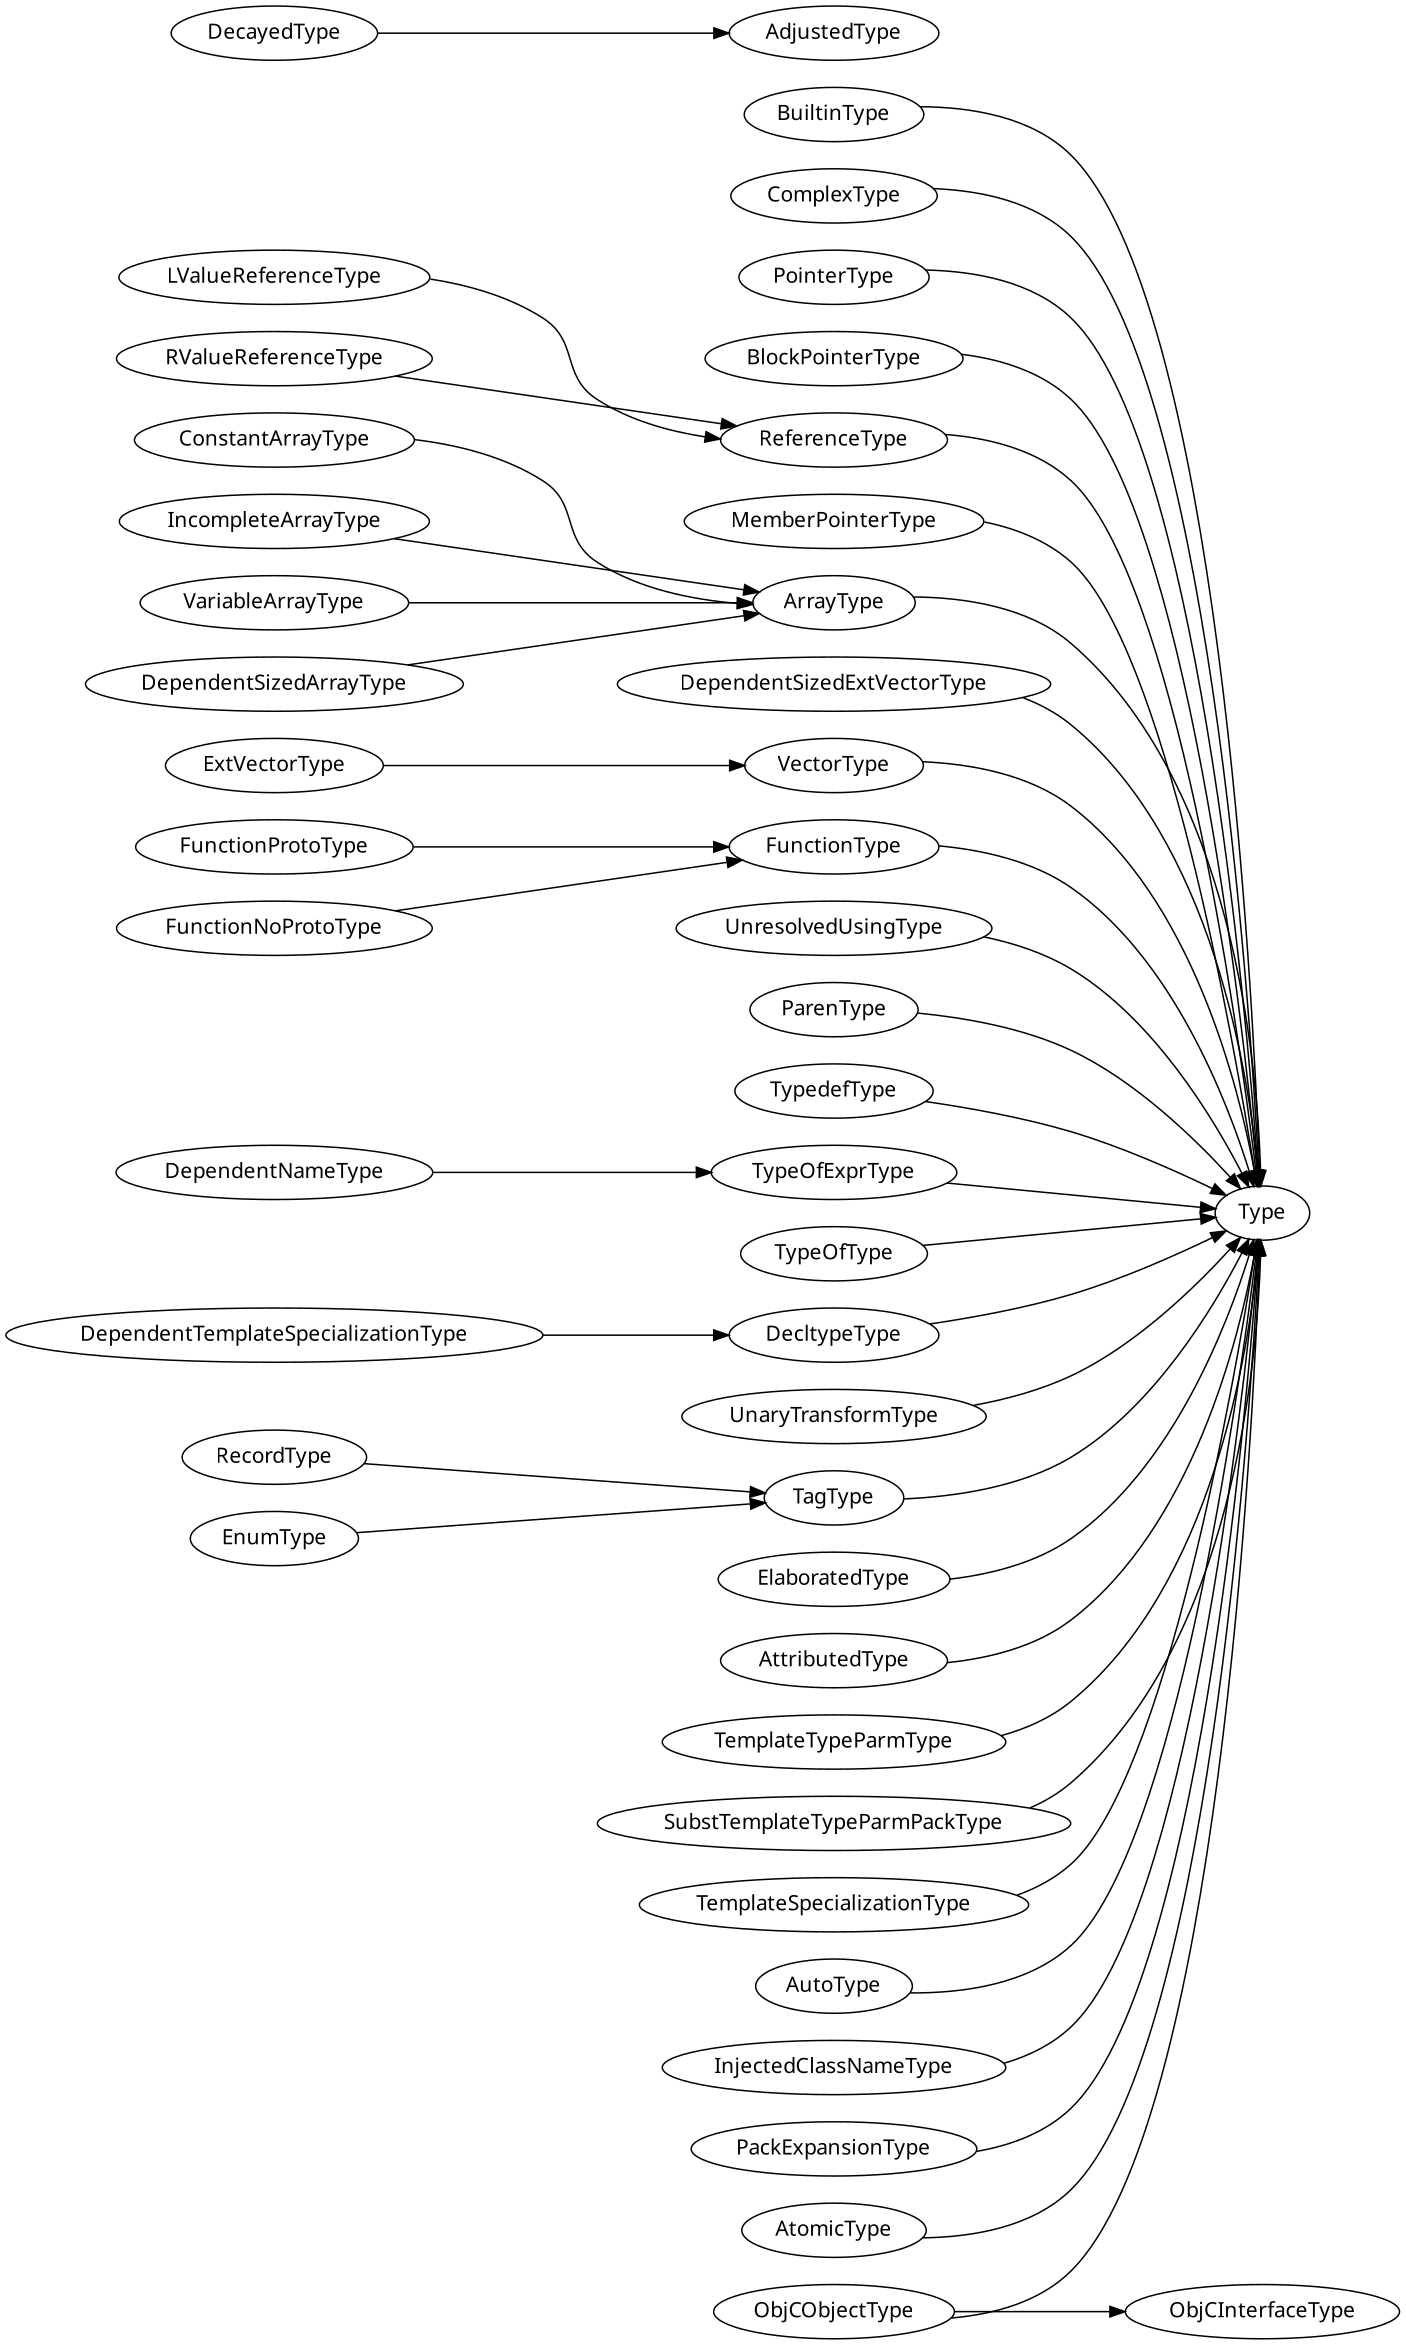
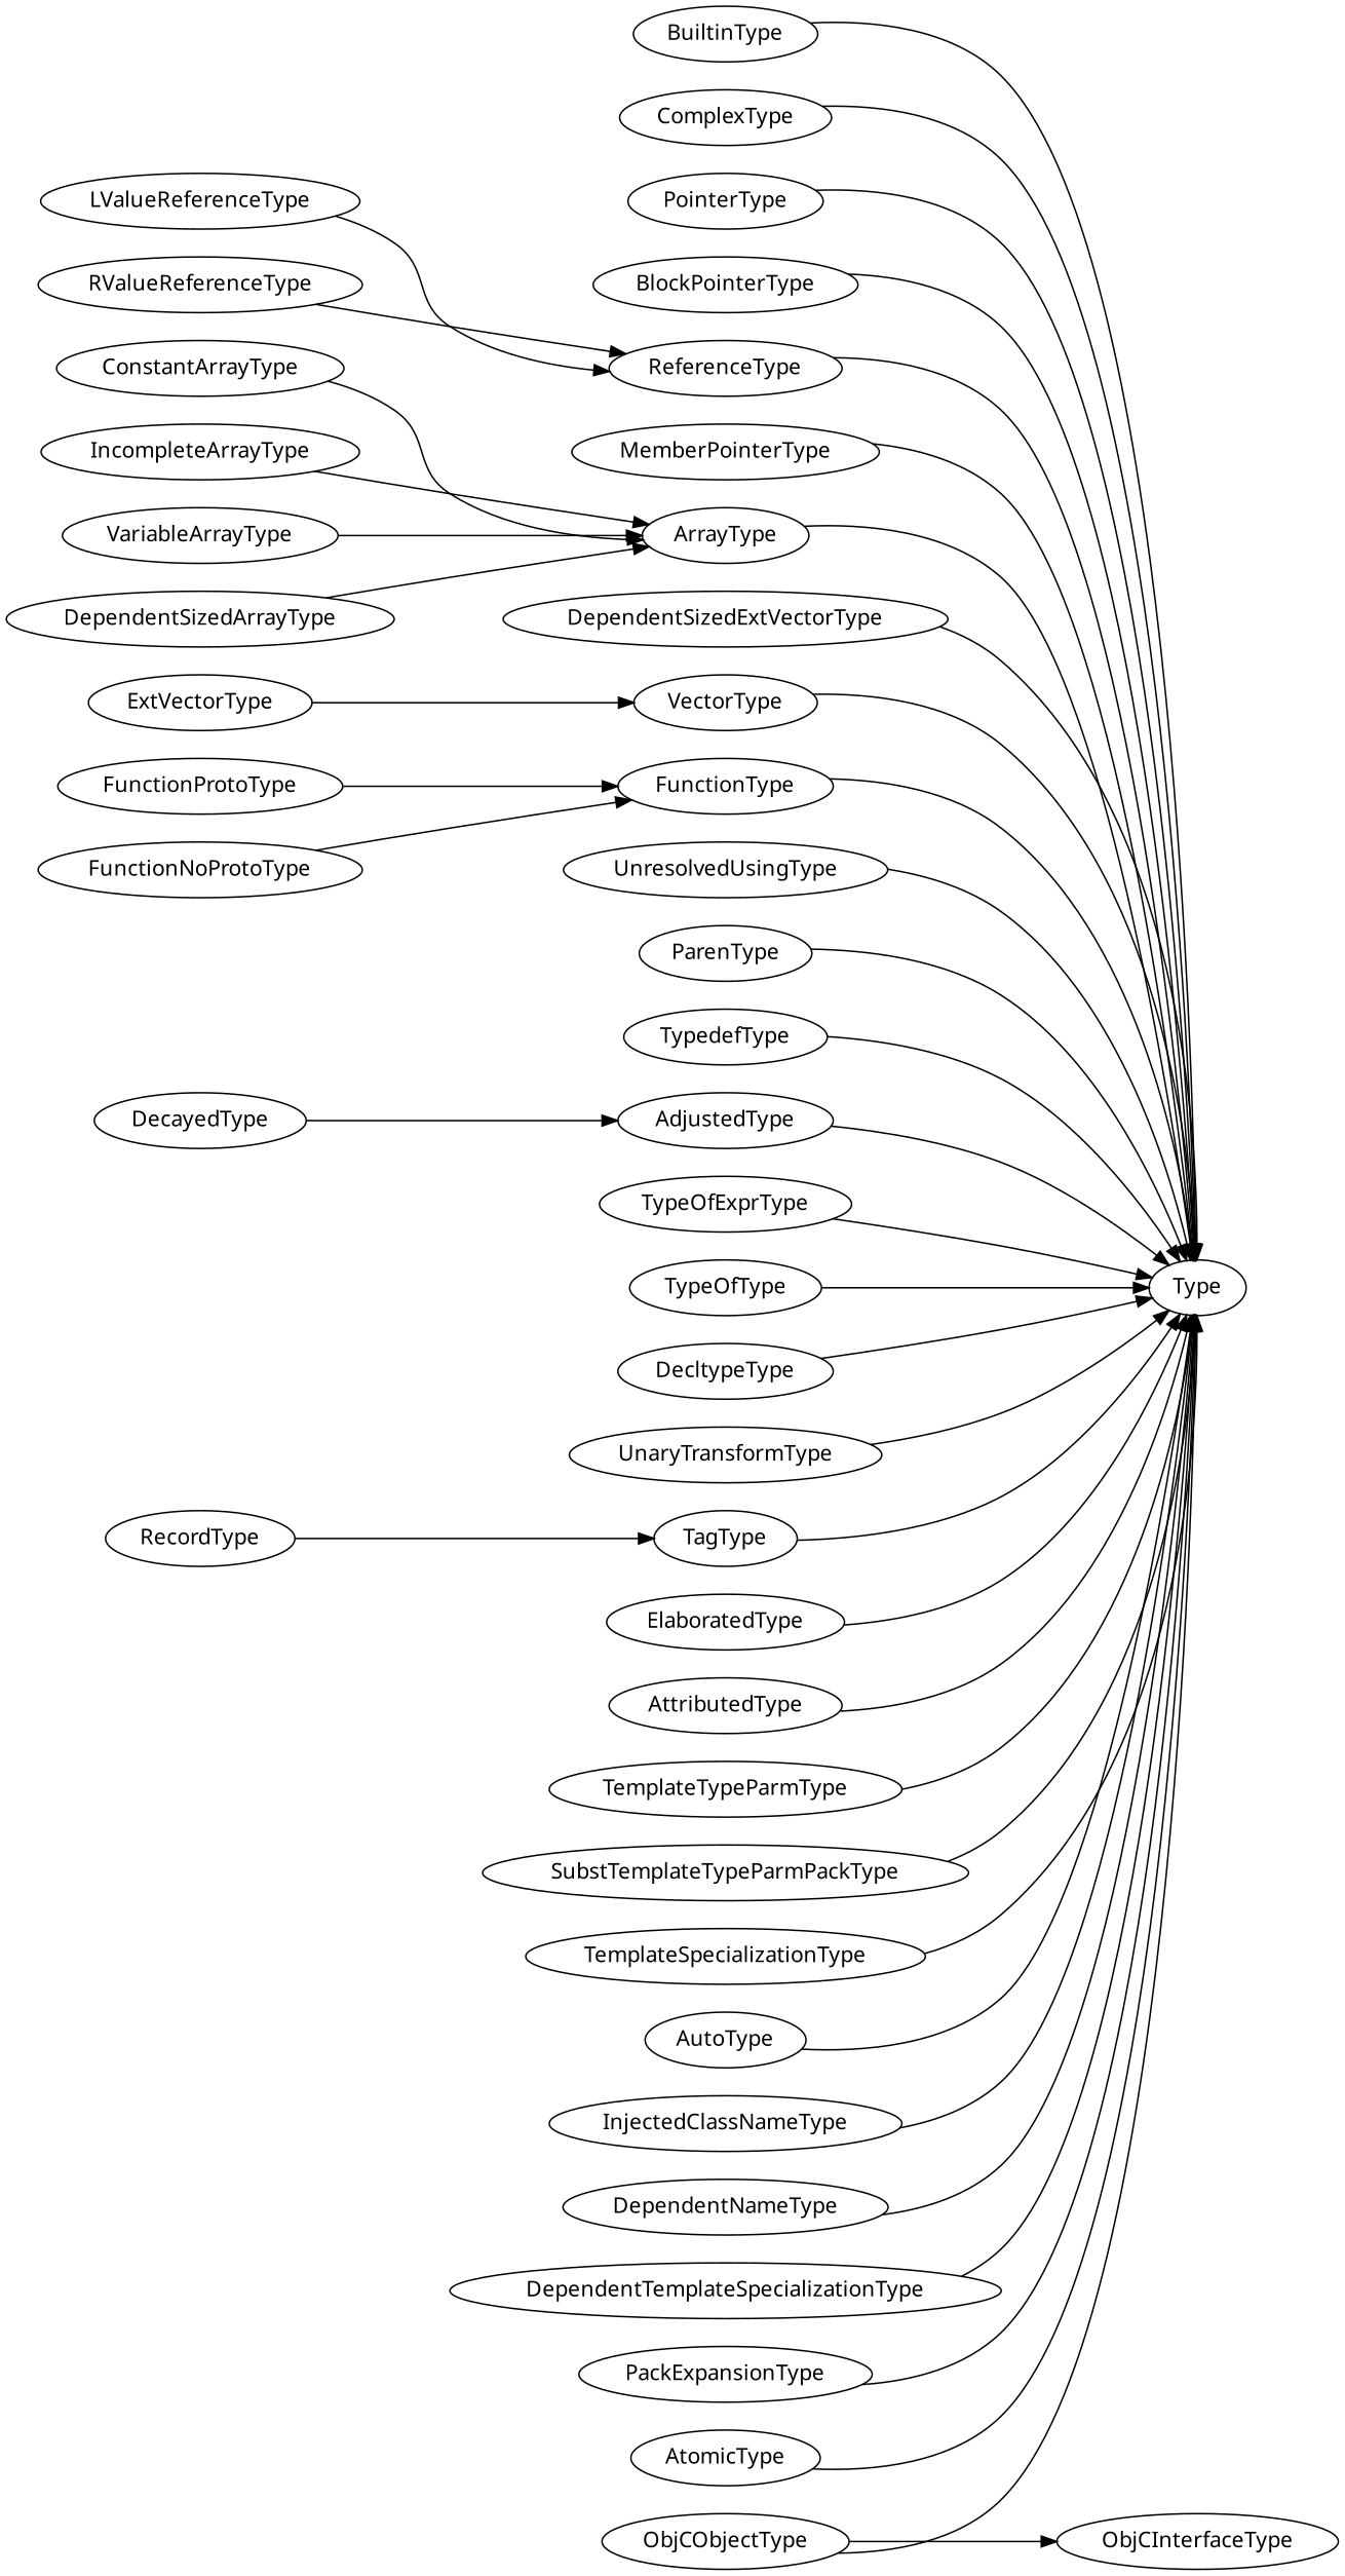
  digraph {
    fontname="Noto Sans"
    rankdir=LR
    node [fontname="Noto Sans" shape=oval]
    edge [fontname="Noto Sans"]
    n1 [label=BuiltinType]
    n2 [label=Type]
    n3 [label=ComplexType]
    n4 [label=PointerType]
    n5 [label=BlockPointerType]
    n6 [label=ReferenceType]
    n7 [label=LValueReferenceType]
    n8 [label=RValueReferenceType]
    n9 [label=MemberPointerType]
    n10 [label=ArrayType]
    n11 [label=ConstantArrayType]
    n12 [label=IncompleteArrayType]
    n13 [label=VariableArrayType]
    n14 [label=DependentSizedArrayType]
    n15 [label=DependentSizedExtVectorType]
    n16 [label=VectorType]
    n17 [label=ExtVectorType]
    n18 [label=FunctionType]
    n19 [label=FunctionProtoType]
    n20 [label=FunctionNoProtoType]
    n21 [label=UnresolvedUsingType]
    n22 [label=ParenType]
    n23 [label=TypedefType]
    n24 [label=AdjustedType]
    n25 [label=DecayedType]
    n26 [label=TypeOfExprType]
    n27 [label=TypeOfType]
    n28 [label=DecltypeType]
    n29 [label=UnaryTransformType]
    n30 [label=TagType]
    n31 [label=RecordType]
-   n32 [label=EnumType]
    n33 [label=ElaboratedType]
    n34 [label=AttributedType]
    n35 [label=TemplateTypeParmType]
    n36 [label=SubstTemplateTypeParmPackType]
    n37 [label=TemplateSpecializationType]
    n38 [label=AutoType]
    n39 [label=InjectedClassNameType]
    n40 [label=DependentNameType]
    n41 [label=DependentTemplateSpecializationType]
    n42 [label=PackExpansionType]
    n43 [label=ObjCObjectType]
    n44 [label=ObjCInterfaceType]
    n45 [label=AtomicType]
    n1 -> n2
    n3 -> n2
    n4 -> n2
    n5 -> n2
    n6 -> n2
    n7 -> n6
    n8 -> n6
    n9 -> n2
    n10 -> n2
    n11 -> n10
    n12 -> n10
    n13 -> n10
    n14 -> n10
    n15 -> n2
    n16 -> n2
    n17 -> n16
    n18 -> n2
    n19 -> n18
    n20 -> n18
    n21 -> n2
    n22 -> n2
    n23 -> n2
+   n24 -> n2
    n25 -> n24
    n26 -> n2
    n27 -> n2
    n28 -> n2
    n29 -> n2
    n30 -> n2
    n31 -> n30
-   n32 -> n30
    n33 -> n2
    n34 -> n2
    n35 -> n2
    n36 -> n2
    n37 -> n2
    n38 -> n2
    n39 -> n2
-   n40 -> n26
-   n41 -> n28
+   n40 -> n2
+   n41 -> n2
    n42 -> n2
    n43 -> n2
    n43 -> n44
    n45 -> n2
  }
